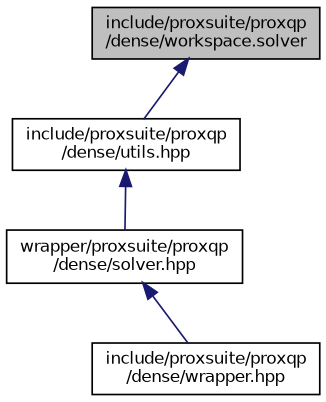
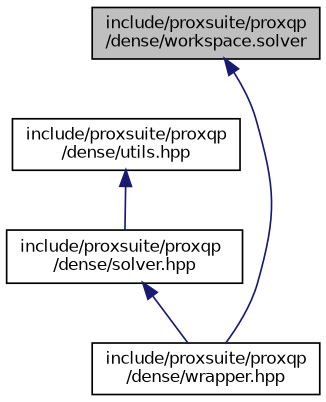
  digraph {
    node [color=black fontname=Helvetica fontsize=10 shape=record]
    edge [color=midnightblue dir=back fontname=Helvetica fontsize=10 labelfontname=Helvetica labelfontsize=10 style=solid]
    n1 [fillcolor=grey75 fontcolor=black height=0.2 label="include/proxsuite/proxqp\l/dense/workspace.solver" style=filled width=0.4]
    n2 [height=0.2 label="include/proxsuite/proxqp\l/dense/utils.hpp" width=0.4]
-   n3 [height=0.2 label="wrapper/proxsuite/proxqp\l/dense/solver.hpp" width=0.4]
+   n3 [height=0.2 label="include/proxsuite/proxqp\l/dense/solver.hpp" width=0.4]
    n4 [height=0.2 label="include/proxsuite/proxqp\l/dense/wrapper.hpp" width=0.4]
-   n1 -> n2
+   n1 -> n4
    n2 -> n3
    n3 -> n4
  }
